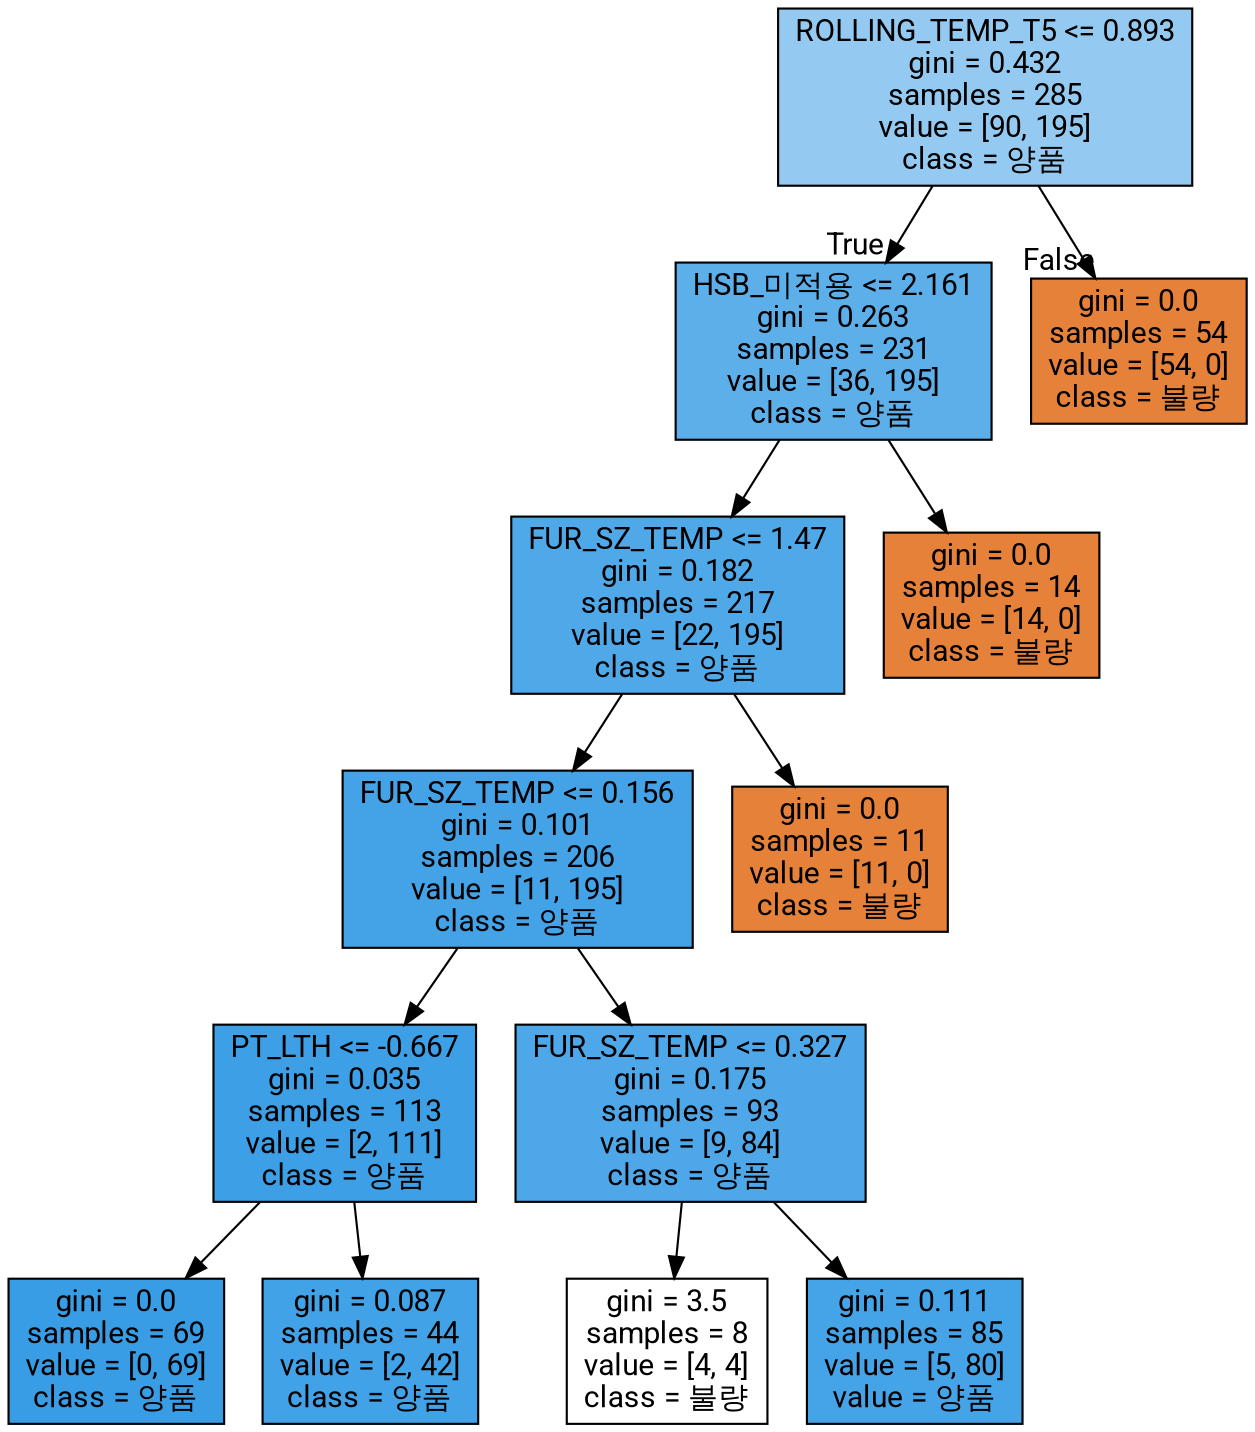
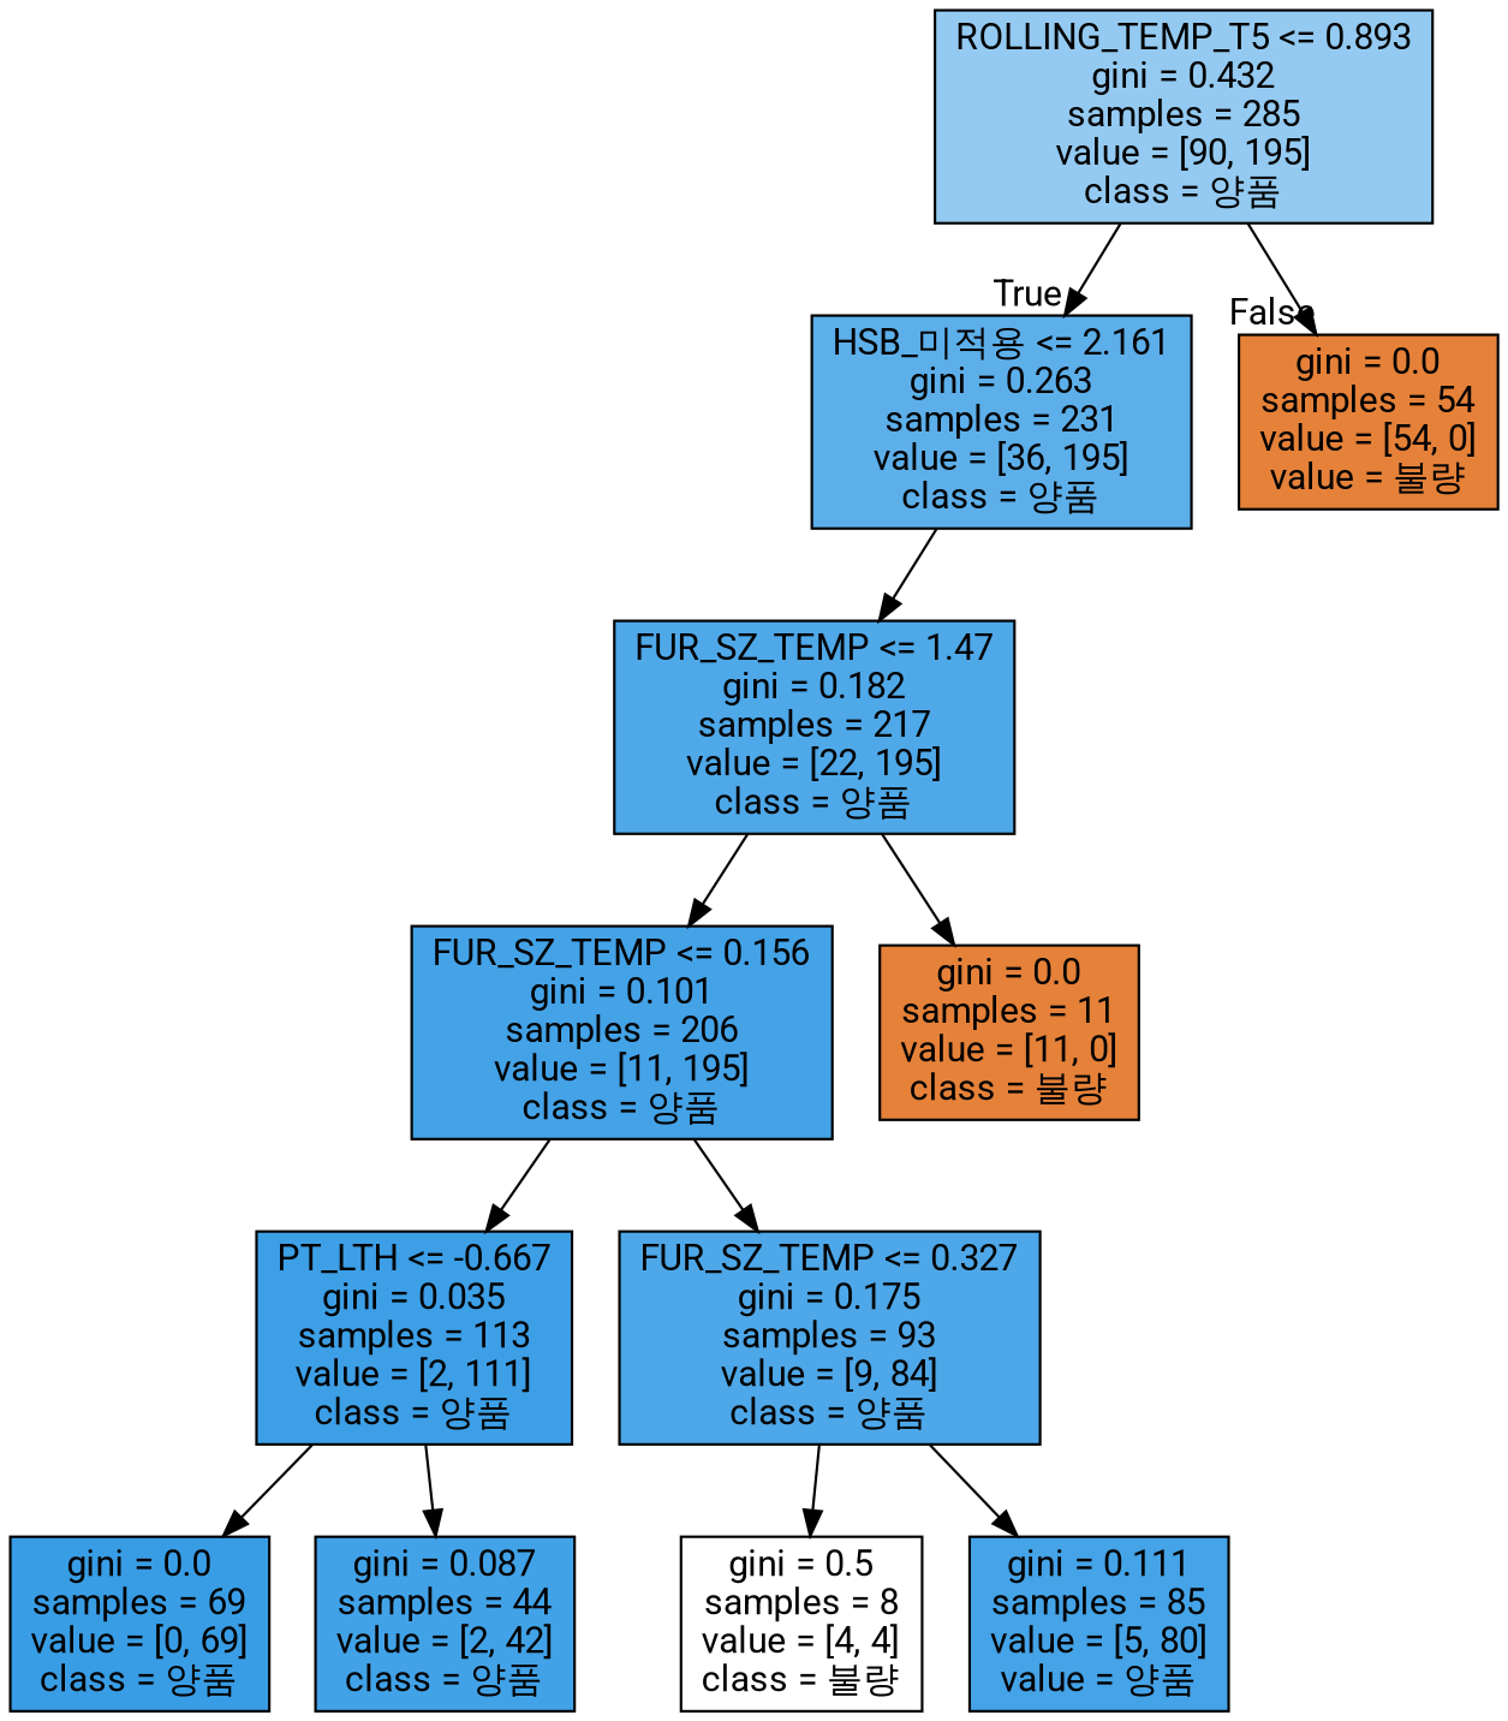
  digraph {
    fontname=Roboto
    node [color=black fillcolor="#e58139ff" fontname=Roboto shape=box style=filled]
    edge [fontname=Roboto]
    n1 [fillcolor="#399de589" label="ROLLING_TEMP_T5 <= 0.893\ngini = 0.432\nsamples = 285\nvalue = [90, 195]\nclass = 양품"]
    n2 [fillcolor="#399de5d0" label="HSB_미적용 <= 2.161\ngini = 0.263\nsamples = 231\nvalue = [36, 195]\nclass = 양품"]
-   n3 [label="gini = 0.0\nsamples = 54\nvalue = [54, 0]\nclass = 불량"]
+   n3 [label="gini = 0.0\nsamples = 54\nvalue = [54, 0]\nvalue = 불량"]
    n4 [fillcolor="#399de5e2" label="FUR_SZ_TEMP <= 1.47\ngini = 0.182\nsamples = 217\nvalue = [22, 195]\nclass = 양품"]
-   n5 [label="gini = 0.0\nsamples = 14\nvalue = [14, 0]\nclass = 불량"]
    n6 [fillcolor="#399de5f1" label="FUR_SZ_TEMP <= 0.156\ngini = 0.101\nsamples = 206\nvalue = [11, 195]\nclass = 양품"]
    n7 [label="gini = 0.0\nsamples = 11\nvalue = [11, 0]\nclass = 불량"]
    n8 [fillcolor="#399de5fa" label="PT_LTH <= -0.667\ngini = 0.035\nsamples = 113\nvalue = [2, 111]\nclass = 양품"]
    n9 [fillcolor="#399de5e4" label="FUR_SZ_TEMP <= 0.327\ngini = 0.175\nsamples = 93\nvalue = [9, 84]\nclass = 양품"]
    n10 [fillcolor="#399de5ff" label="gini = 0.0\nsamples = 69\nvalue = [0, 69]\nclass = 양품"]
    n11 [fillcolor="#399de5f3" label="gini = 0.087\nsamples = 44\nvalue = [2, 42]\nclass = 양품"]
-   n12 [fillcolor="#e5813900" label="gini = 3.5\nsamples = 8\nvalue = [4, 4]\nclass = 불량"]
+   n12 [fillcolor="#e5813900" label="gini = 0.5\nsamples = 8\nvalue = [4, 4]\nclass = 불량"]
    n13 [fillcolor="#399de5ef" label="gini = 0.111\nsamples = 85\nvalue = [5, 80]\nvalue = 양품"]
    n1 -> n2 [headlabel=True labelangle=45 labeldistance=2.5]
    n1 -> n3 [headlabel=False labelangle=-45 labeldistance=2.5]
    n2 -> n4
-   n2 -> n5
    n4 -> n6
    n4 -> n7
    n6 -> n8
    n6 -> n9
    n8 -> n10
    n8 -> n11
    n9 -> n12
    n9 -> n13
  }
